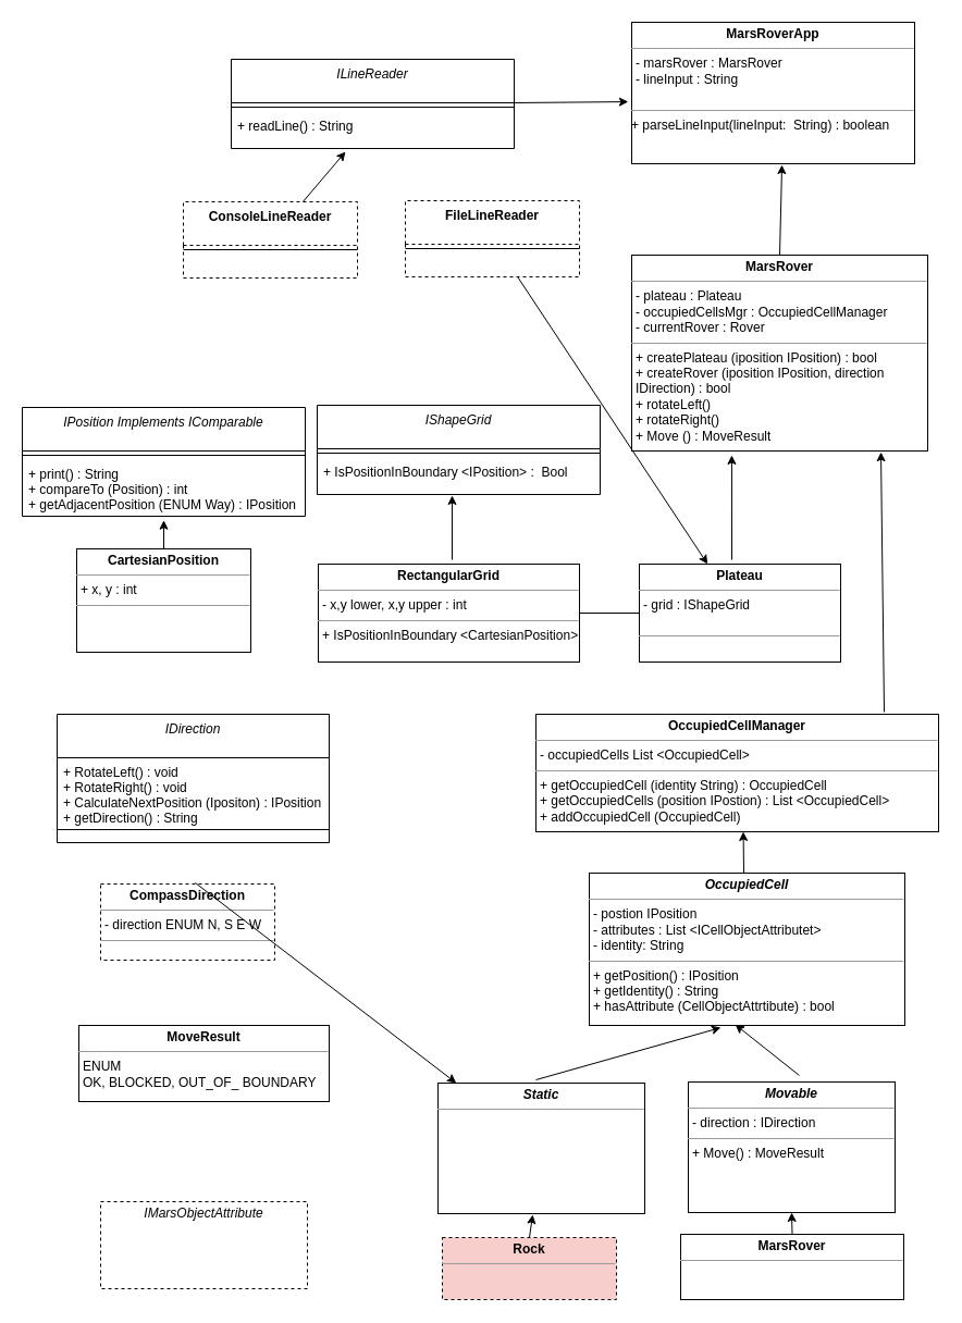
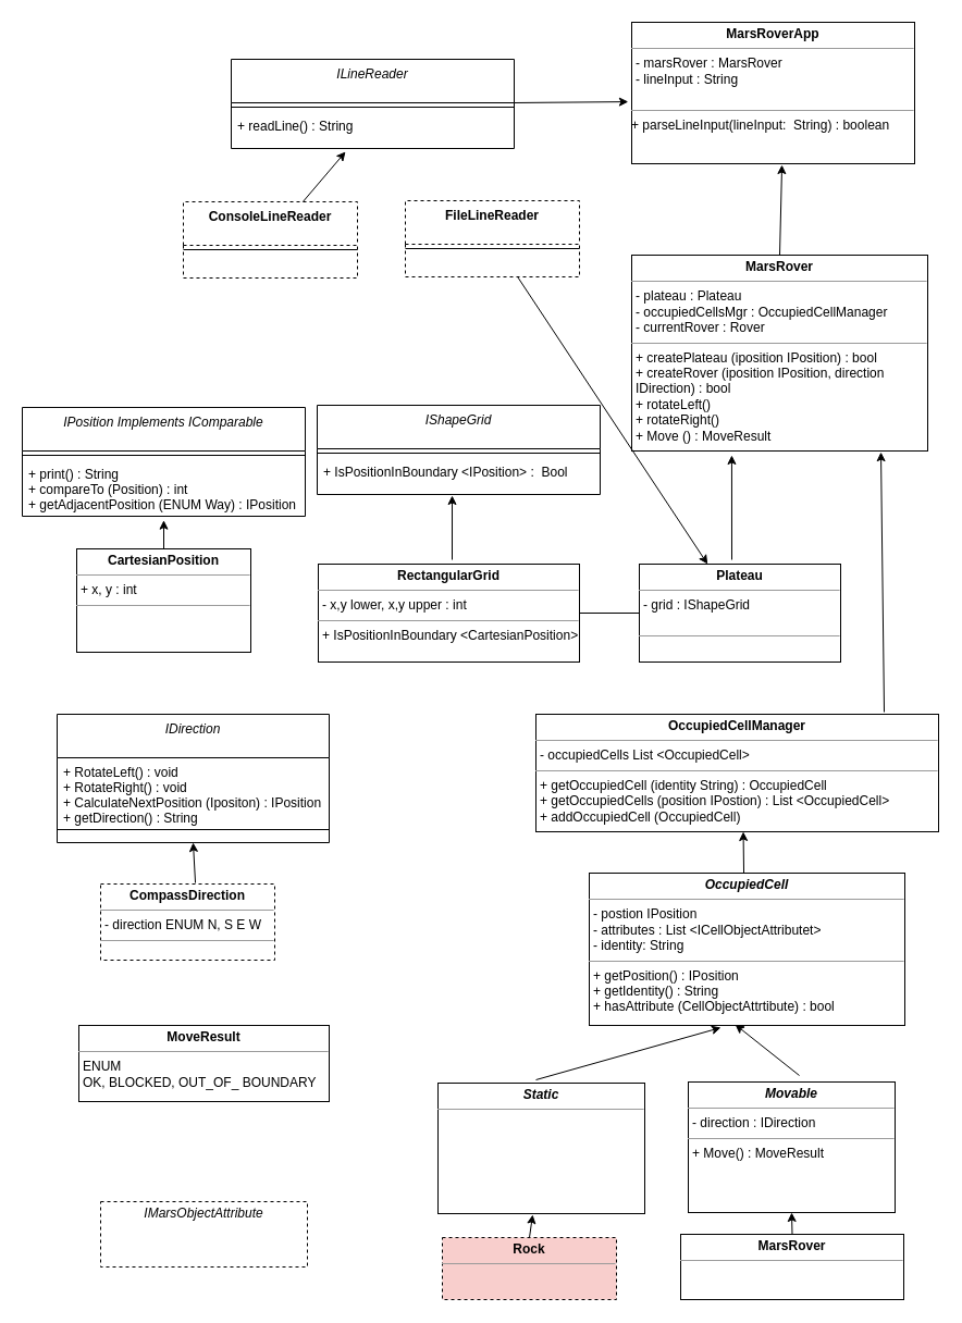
  <mxCell id="0" />
  <mxCell id="1" parent="0" />
  <mxCell id="2" value="IShapeGrid" style="swimlane;fontStyle=2;align=center;verticalAlign=top;childLayout=stackLayout;horizontal=1;startSize=40;horizontalStack=0;resizeParent=1;resizeLast=0;collapsible=1;marginBottom=0;rounded=0;shadow=0;strokeWidth=1;" parent="1" vertex="1"><mxGeometry x="291" y="372" width="260" height="82" as="geometry"><mxRectangle x="230" y="140" width="160" height="26" as="alternateBounds" /></mxGeometry></mxCell>
  <mxCell id="3" value="" style="line;html=1;strokeWidth=1;align=left;verticalAlign=middle;spacingTop=-1;spacingLeft=3;spacingRight=3;rotatable=0;labelPosition=right;points=[];portConstraint=eastwest;" parent="2" vertex="1"><mxGeometry y="40" width="260" height="8" as="geometry" /></mxCell>
  <mxCell id="4" value="+ IsPositionInBoundary &lt;IPosition&gt; :  Bool" style="text;align=left;verticalAlign=top;spacingLeft=4;spacingRight=4;overflow=hidden;rotatable=0;points=[[0,0.5],[1,0.5]];portConstraint=eastwest;" parent="2" vertex="1"><mxGeometry y="48" width="260" height="34" as="geometry" /></mxCell>
  <mxCell id="5" value="&lt;p style=&quot;margin:0px;margin-top:4px;text-align:center;&quot;&gt;&lt;b&gt;RectangularGrid&lt;/b&gt;&lt;/p&gt;&lt;hr size=&quot;1&quot;&gt;&lt;p style=&quot;margin:0px;margin-left:4px;&quot;&gt;- x,y lower, x,y upper : int&lt;/p&gt;&lt;hr size=&quot;1&quot;&gt;&lt;p style=&quot;margin:0px;margin-left:4px;&quot;&gt;+ IsPositionInBoundary &amp;lt;CartesianPosition&amp;gt;&lt;/p&gt;" style="verticalAlign=top;align=left;overflow=fill;fontSize=12;fontFamily=Helvetica;html=1;whiteSpace=wrap;" parent="1" vertex="1"><mxGeometry x="292" y="518" width="240" height="90" as="geometry" /></mxCell>
  <mxCell id="6" value="&lt;p style=&quot;margin:0px;margin-top:4px;text-align:center;&quot;&gt;&lt;b&gt;Plateau&lt;/b&gt;&lt;/p&gt;&lt;hr size=&quot;1&quot;&gt;&lt;p style=&quot;margin:0px;margin-left:4px;&quot;&gt;- grid : IShapeGrid&lt;/p&gt;&lt;p style=&quot;margin:0px;margin-left:4px;&quot;&gt;&lt;br&gt;&lt;/p&gt;&lt;hr size=&quot;1&quot;&gt;&lt;p style=&quot;margin:0px;margin-left:4px;&quot;&gt;&lt;br&gt;&lt;/p&gt;" style="verticalAlign=top;align=left;overflow=fill;fontSize=12;fontFamily=Helvetica;html=1;whiteSpace=wrap;" parent="1" vertex="1"><mxGeometry x="587" y="518" width="185" height="90" as="geometry" /></mxCell>
  <mxCell id="7" value="" style="endArrow=none;html=1;rounded=0;exitX=1;exitY=0.5;exitDx=0;exitDy=0;entryX=0;entryY=0.5;entryDx=0;entryDy=0;" parent="1" source="5" target="6" edge="1"><mxGeometry width="50" height="50" relative="1" as="geometry"><mxPoint x="442" y="498" as="sourcePoint" /><mxPoint x="492" y="448" as="targetPoint" /></mxGeometry></mxCell>
  <mxCell id="8" value="&lt;p style=&quot;margin:0px;margin-top:4px;text-align:center;&quot;&gt;&lt;i style=&quot;&quot;&gt;&lt;b&gt;Movable&lt;/b&gt;&lt;/i&gt;&lt;/p&gt;&lt;hr size=&quot;1&quot;&gt;&lt;p style=&quot;margin:0px;margin-left:4px;&quot;&gt;- direction : IDirection&amp;nbsp;&lt;/p&gt;&lt;hr size=&quot;1&quot;&gt;&lt;p style=&quot;margin:0px;margin-left:4px;&quot;&gt;&lt;span style=&quot;background-color: initial;&quot;&gt;+ Move() : MoveResult&lt;/span&gt;&lt;/p&gt;&lt;p style=&quot;margin:0px;margin-left:4px;&quot;&gt;&lt;/p&gt;&lt;p style=&quot;margin:0px;margin-left:4px;&quot;&gt;&lt;br&gt;&lt;/p&gt;" style="verticalAlign=top;align=left;overflow=fill;fontSize=12;fontFamily=Helvetica;html=1;whiteSpace=wrap;" parent="1" vertex="1"><mxGeometry x="632" y="994" width="190" height="120" as="geometry" /></mxCell>
  <mxCell id="9" value="IPosition Implements IComparable" style="swimlane;fontStyle=2;align=center;verticalAlign=top;childLayout=stackLayout;horizontal=1;startSize=40;horizontalStack=0;resizeParent=1;resizeLast=0;collapsible=1;marginBottom=0;rounded=0;shadow=0;strokeWidth=1;" parent="1" vertex="1"><mxGeometry x="20" y="374" width="260" height="100" as="geometry"><mxRectangle x="230" y="140" width="160" height="26" as="alternateBounds" /></mxGeometry></mxCell>
  <mxCell id="10" value="" style="line;html=1;strokeWidth=1;align=left;verticalAlign=middle;spacingTop=-1;spacingLeft=3;spacingRight=3;rotatable=0;labelPosition=right;points=[];portConstraint=eastwest;" parent="9" vertex="1"><mxGeometry y="40" width="260" height="8" as="geometry" /></mxCell>
  <mxCell id="11" value="+ print() : String&#10;+ compareTo (Position) : int&#10;+ getAdjacentPosition (ENUM Way) : IPosition" style="text;align=left;verticalAlign=top;spacingLeft=4;spacingRight=4;overflow=hidden;rotatable=0;points=[[0,0.5],[1,0.5]];portConstraint=eastwest;" parent="9" vertex="1"><mxGeometry y="48" width="260" height="52" as="geometry" /></mxCell>
  <mxCell id="12" value="&lt;p style=&quot;margin:0px;margin-top:4px;text-align:center;&quot;&gt;&lt;b&gt;CartesianPosition&lt;/b&gt;&lt;/p&gt;&lt;hr size=&quot;1&quot;&gt;&lt;p style=&quot;margin:0px;margin-left:4px;&quot;&gt;+ x, y : int&lt;/p&gt;&lt;hr size=&quot;1&quot;&gt;&lt;p style=&quot;margin:0px;margin-left:4px;&quot;&gt;&lt;br&gt;&lt;/p&gt;" style="verticalAlign=top;align=left;overflow=fill;fontSize=12;fontFamily=Helvetica;html=1;whiteSpace=wrap;" parent="1" vertex="1"><mxGeometry x="70" y="504" width="160" height="95" as="geometry" /></mxCell>
  <mxCell id="13" value="IDirection" style="swimlane;fontStyle=2;align=center;verticalAlign=top;childLayout=stackLayout;horizontal=1;startSize=40;horizontalStack=0;resizeParent=1;resizeLast=0;collapsible=1;marginBottom=0;rounded=0;shadow=0;strokeWidth=1;" parent="1" vertex="1"><mxGeometry y="656" width="250" height="118" as="geometry" x="52"><mxRectangle x="230" y="140" width="160" height="26" as="alternateBounds" /></mxGeometry></mxCell>
  <mxCell id="14" value="+ RotateLeft() : void&#10;+ RotateRight() : void&#10;+ CalculateNextPosition (Ipositon) : IPosition&#10;+ getDirection() : String" style="text;align=left;verticalAlign=top;spacingLeft=4;spacingRight=4;overflow=hidden;rotatable=0;points=[[0,0.5],[1,0.5]];portConstraint=eastwest;" parent="13" vertex="1"><mxGeometry y="40" width="250" height="62" as="geometry" /></mxCell>
  <mxCell id="15" value="" style="line;html=1;strokeWidth=1;align=left;verticalAlign=middle;spacingTop=-1;spacingLeft=3;spacingRight=3;rotatable=0;labelPosition=right;points=[];portConstraint=eastwest;" parent="13" vertex="1"><mxGeometry y="102" width="250" height="8" as="geometry" /></mxCell>
  <mxCell id="16" value="&lt;p style=&quot;margin:0px;margin-top:4px;text-align:center;&quot;&gt;&lt;b&gt;CompassDirection&lt;/b&gt;&lt;/p&gt;&lt;hr size=&quot;1&quot;&gt;&lt;p style=&quot;margin:0px;margin-left:4px;&quot;&gt;- direction ENUM N, S E W&lt;/p&gt;&lt;hr size=&quot;1&quot;&gt;&lt;p style=&quot;margin:0px;margin-left:4px;&quot;&gt;&lt;br&gt;&lt;/p&gt;" style="verticalAlign=top;align=left;overflow=fill;fontSize=12;fontFamily=Helvetica;html=1;whiteSpace=wrap;dashed=1;" parent="1" vertex="1"><mxGeometry x="92" y="812" width="160" height="70" as="geometry" /></mxCell>
- <mxCell id="17" value="" style="endArrow=classic;html=1;rounded=0;exitX=0.544;exitY=-0.014;exitDx=0;exitDy=0;exitPerimeter=0;" parent="1" source="16" target="23" edge="1"><mxGeometry width="50" height="50" relative="1" as="geometry"><mxPoint x="432" y="754" as="sourcePoint" /><mxPoint x="482" y="704" as="targetPoint" /></mxGeometry></mxCell>
+ <mxCell id="17" value="" style="endArrow=classic;html=1;rounded=0;exitX=0.544;exitY=-0.014;exitDx=0;exitDy=0;exitPerimeter=0;entryX=0.5;entryY=1;entryDx=0;entryDy=0;" parent="1" source="16" target="13" edge="1"><mxGeometry width="50" height="50" relative="1" as="geometry"><mxPoint x="432" y="754" as="sourcePoint" /><mxPoint x="482" y="704" as="targetPoint" /></mxGeometry></mxCell>
  <mxCell id="18" value="" style="endArrow=classic;html=1;rounded=0;exitX=0.5;exitY=0;exitDx=0;exitDy=0;" parent="1" edge="1"><mxGeometry width="50" height="50" relative="1" as="geometry"><mxPoint x="492" y="992" as="sourcePoint" /><mxPoint x="662" y="944" as="targetPoint" /></mxGeometry></mxCell>
  <mxCell id="19" value="" style="endArrow=classic;html=1;rounded=0;entryX=0.404;entryY=1.147;entryDx=0;entryDy=0;entryPerimeter=0;exitX=0.537;exitY=-0.05;exitDx=0;exitDy=0;exitPerimeter=0;" parent="1" source="8" edge="1"><mxGeometry width="50" height="50" relative="1" as="geometry"><mxPoint x="432" y="1014" as="sourcePoint" /><mxPoint x="675.04" y="941.114" as="targetPoint" /></mxGeometry></mxCell>
  <mxCell id="20" value="&lt;p style=&quot;margin:0px;margin-top:4px;text-align:center;&quot;&gt;&lt;b&gt;MarsRover&lt;/b&gt;&lt;/p&gt;&lt;hr size=&quot;1&quot;&gt;&lt;p style=&quot;margin:0px;margin-left:4px;&quot;&gt;&lt;br&gt;&lt;/p&gt;" style="verticalAlign=top;align=left;overflow=fill;fontSize=12;fontFamily=Helvetica;html=1;whiteSpace=wrap;" parent="1" vertex="1"><mxGeometry x="625" y="1134" width="205" height="60" as="geometry" /></mxCell>
  <mxCell id="21" value="" style="endArrow=classic;html=1;rounded=0;entryX=0.5;entryY=1;entryDx=0;entryDy=0;exitX=0.5;exitY=0;exitDx=0;exitDy=0;" parent="1" source="20" target="8" edge="1"><mxGeometry width="50" height="50" relative="1" as="geometry"><mxPoint x="422" y="1164" as="sourcePoint" /><mxPoint x="472" y="1114" as="targetPoint" /></mxGeometry></mxCell>
  <mxCell id="22" value="&lt;p style=&quot;margin:0px;margin-top:4px;text-align:center;&quot;&gt;&lt;b&gt;Rock&lt;/b&gt;&lt;/p&gt;&lt;hr size=&quot;1&quot;&gt;&lt;p style=&quot;margin:0px;margin-left:4px;&quot;&gt;&lt;br&gt;&lt;/p&gt;" style="verticalAlign=top;align=left;overflow=fill;fontSize=12;fontFamily=Helvetica;html=1;whiteSpace=wrap;dashed=1;fillColor=#f8cecc;" parent="1" vertex="1"><mxGeometry x="406" y="1137" width="160" height="57" as="geometry" /></mxCell>
  <mxCell id="23" value="&lt;p style=&quot;margin:0px;margin-top:4px;text-align:center;&quot;&gt;&lt;i style=&quot;&quot;&gt;&lt;b&gt;Static&lt;/b&gt;&lt;/i&gt;&lt;/p&gt;&lt;hr size=&quot;1&quot;&gt;&lt;p style=&quot;margin:0px;margin-left:4px;&quot;&gt;&lt;/p&gt;&lt;p style=&quot;margin:0px;margin-left:4px;&quot;&gt;&lt;/p&gt;&lt;p style=&quot;margin:0px;margin-left:4px;&quot;&gt;&lt;br&gt;&lt;/p&gt;" style="verticalAlign=top;align=left;overflow=fill;fontSize=12;fontFamily=Helvetica;html=1;whiteSpace=wrap;" parent="1" vertex="1"><mxGeometry x="402" y="995" width="190" height="120" as="geometry" /></mxCell>
  <mxCell id="24" value="" style="endArrow=classic;html=1;rounded=0;exitX=0.5;exitY=0;exitDx=0;exitDy=0;entryX=0.458;entryY=1.008;entryDx=0;entryDy=0;entryPerimeter=0;" parent="1" source="22" target="23" edge="1"><mxGeometry width="50" height="50" relative="1" as="geometry"><mxPoint x="422" y="1084" as="sourcePoint" /><mxPoint x="482" y="1124" as="targetPoint" /></mxGeometry></mxCell>
- <mxCell id="25" value="&lt;p style=&quot;margin:0px;margin-top:4px;text-align:center;&quot;&gt;&lt;i&gt;IMarsObjectAttribute&lt;/i&gt;&lt;/p&gt;&lt;p style=&quot;margin:0px;margin-left:4px;&quot;&gt;&lt;br&gt;&lt;/p&gt;" style="verticalAlign=top;align=left;overflow=fill;fontSize=12;fontFamily=Helvetica;html=1;whiteSpace=wrap;dashed=1;" parent="1" vertex="1"><mxGeometry x="92" y="1104" width="190" height="80" as="geometry" /></mxCell>
+ <mxCell id="25" value="&lt;p style=&quot;margin:0px;margin-top:4px;text-align:center;&quot;&gt;&lt;i&gt;IMarsObjectAttribute&lt;/i&gt;&lt;/p&gt;&lt;p style=&quot;margin:0px;margin-left:4px;&quot;&gt;&lt;br&gt;&lt;/p&gt;" style="verticalAlign=top;align=left;overflow=fill;fontSize=12;fontFamily=Helvetica;html=1;whiteSpace=wrap;dashed=1;" parent="1" vertex="1"><mxGeometry x="92" y="1104" width="190" height="60" as="geometry" /></mxCell>
  <mxCell id="26" value="&lt;p style=&quot;margin:0px;margin-top:4px;text-align:center;&quot;&gt;&lt;b&gt;OccupiedCellManager&lt;/b&gt;&lt;/p&gt;&lt;hr size=&quot;1&quot;&gt;&lt;p style=&quot;margin:0px;margin-left:4px;&quot;&gt;- occupiedCells List &amp;lt;OccupiedCell&amp;gt;&lt;/p&gt;&lt;hr size=&quot;1&quot;&gt;&lt;p style=&quot;margin:0px;margin-left:4px;&quot;&gt;+ getOccupiedCell (identity String) : OccupiedCell&lt;/p&gt;&lt;p style=&quot;margin:0px;margin-left:4px;&quot;&gt;+ getOccupiedCells (position IPostion) : List &amp;lt;OccupiedCell&amp;gt;&lt;/p&gt;&lt;p style=&quot;margin:0px;margin-left:4px;&quot;&gt;+ addOccupiedCell (OccupiedCell)&lt;/p&gt;" style="verticalAlign=top;align=left;overflow=fill;fontSize=12;fontFamily=Helvetica;html=1;whiteSpace=wrap;" parent="1" vertex="1"><mxGeometry x="492" y="656" width="370" height="108" as="geometry" /></mxCell>
  <mxCell id="27" value="" style="endArrow=classic;html=1;rounded=0;entryX=0.515;entryY=1;entryDx=0;entryDy=0;exitX=0.435;exitY=-0.032;exitDx=0;exitDy=0;exitPerimeter=0;entryPerimeter=0;" parent="1" target="26" edge="1"><mxGeometry width="50" height="50" relative="1" as="geometry"><mxPoint x="683.1" y="807.776" as="sourcePoint" /><mxPoint x="472" y="824" as="targetPoint" /></mxGeometry></mxCell>
  <mxCell id="28" value="&lt;p style=&quot;margin:0px;margin-top:4px;text-align:center;&quot;&gt;&lt;b&gt;&lt;i&gt;OccupiedCell&lt;/i&gt;&lt;/b&gt;&lt;/p&gt;&lt;hr size=&quot;1&quot;&gt;&lt;p style=&quot;margin:0px;margin-left:4px;&quot;&gt;- postion IPosition&lt;/p&gt;&lt;p style=&quot;margin:0px;margin-left:4px;&quot;&gt;- attributes : List &amp;lt;ICellObjectAttributet&amp;gt;&lt;/p&gt;&lt;p style=&quot;margin:0px;margin-left:4px;&quot;&gt;- identity: String&lt;/p&gt;&lt;hr size=&quot;1&quot;&gt;&lt;p style=&quot;margin:0px;margin-left:4px;&quot;&gt;+ getPosition() : IPosition&lt;/p&gt;&lt;p style=&quot;margin:0px;margin-left:4px;&quot;&gt;+ getIdentity() : String&lt;/p&gt;&lt;p style=&quot;margin:0px;margin-left:4px;&quot;&gt;+ hasAttribute (CellObjectAttrtibute) : bool&lt;/p&gt;" style="verticalAlign=top;align=left;overflow=fill;fontSize=12;fontFamily=Helvetica;html=1;whiteSpace=wrap;" parent="1" vertex="1"><mxGeometry x="541" y="802" width="290" height="140" as="geometry" /></mxCell>
  <mxCell id="29" value="&lt;p style=&quot;margin:0px;margin-top:4px;text-align:center;&quot;&gt;&lt;b&gt;MarsRover&lt;/b&gt;&lt;/p&gt;&lt;hr size=&quot;1&quot;&gt;&lt;p style=&quot;margin:0px;margin-left:4px;&quot;&gt;- plateau : Plateau&lt;/p&gt;&lt;p style=&quot;margin:0px;margin-left:4px;&quot;&gt;- occupiedCellsMgr : OccupiedCellManager&lt;br&gt;&lt;/p&gt;&lt;p style=&quot;margin:0px;margin-left:4px;&quot;&gt;- currentRover : Rover&lt;/p&gt;&lt;hr size=&quot;1&quot;&gt;&lt;p style=&quot;margin:0px;margin-left:4px;&quot;&gt;+ createPlateau (iposition IPosition) : bool&lt;/p&gt;&lt;p style=&quot;margin:0px;margin-left:4px;&quot;&gt;+ createRover (iposition IPosition, direction IDirection) : bool&lt;/p&gt;&lt;p style=&quot;margin:0px;margin-left:4px;&quot;&gt;+ rotateLeft()&lt;/p&gt;&lt;p style=&quot;margin:0px;margin-left:4px;&quot;&gt;+ rotateRight()&lt;/p&gt;&lt;p style=&quot;margin:0px;margin-left:4px;&quot;&gt;+ Move () : MoveResult&lt;/p&gt;&lt;p style=&quot;margin:0px;margin-left:4px;&quot;&gt;&lt;br&gt;&lt;/p&gt;" style="verticalAlign=top;align=left;overflow=fill;fontSize=12;fontFamily=Helvetica;html=1;whiteSpace=wrap;" parent="1" vertex="1"><mxGeometry x="580" y="234" width="272" height="180" as="geometry" /></mxCell>
  <mxCell id="30" value="&lt;p style=&quot;margin:0px;margin-top:4px;text-align:center;&quot;&gt;&lt;b&gt;MoveResult&lt;/b&gt;&lt;/p&gt;&lt;hr size=&quot;1&quot;&gt;&lt;p style=&quot;margin:0px;margin-left:4px;&quot;&gt;&lt;/p&gt;&lt;p style=&quot;margin:0px;margin-left:4px;&quot;&gt;ENUM&lt;/p&gt;&lt;p style=&quot;margin:0px;margin-left:4px;&quot;&gt;OK, BLOCKED, OUT_OF_ BOUNDARY&lt;/p&gt;" style="verticalAlign=top;align=left;overflow=fill;fontSize=12;fontFamily=Helvetica;html=1;whiteSpace=wrap;" parent="1" vertex="1"><mxGeometry x="72" y="942" width="230" height="70" as="geometry" /></mxCell>
  <mxCell id="31" value="" style="endArrow=classic;html=1;rounded=0;entryX=0.842;entryY=1.006;entryDx=0;entryDy=0;entryPerimeter=0;" parent="1" target="29" edge="1"><mxGeometry width="50" height="50" relative="1" as="geometry"><mxPoint x="812" y="654" as="sourcePoint" /><mxPoint x="442" y="394" as="targetPoint" /></mxGeometry></mxCell>
  <mxCell id="32" value="" style="endArrow=classic;html=1;rounded=0;entryX=0.338;entryY=1.022;entryDx=0;entryDy=0;entryPerimeter=0;" parent="1" target="29" edge="1"><mxGeometry width="50" height="50" relative="1" as="geometry"><mxPoint x="672" y="514" as="sourcePoint" /><mxPoint x="442" y="394" as="targetPoint" /></mxGeometry></mxCell>
  <mxCell id="33" value="" style="endArrow=classic;html=1;rounded=0;exitX=0.5;exitY=0;exitDx=0;exitDy=0;entryX=0.5;entryY=1.071;entryDx=0;entryDy=0;entryPerimeter=0;" parent="1" source="12" target="11" edge="1"><mxGeometry width="50" height="50" relative="1" as="geometry"><mxPoint x="392" y="674" as="sourcePoint" /><mxPoint x="442" y="624" as="targetPoint" /></mxGeometry></mxCell>
  <mxCell id="34" value="" style="endArrow=classic;html=1;rounded=0;entryX=0.477;entryY=1.029;entryDx=0;entryDy=0;entryPerimeter=0;" parent="1" target="4" edge="1"><mxGeometry width="50" height="50" relative="1" as="geometry"><mxPoint x="415" y="514" as="sourcePoint" /><mxPoint x="152" y="524" as="targetPoint" /></mxGeometry></mxCell>
  <mxCell id="35" value="&lt;p style=&quot;margin:0px;margin-top:4px;text-align:center;&quot;&gt;&lt;b&gt;MarsRoverApp&lt;/b&gt;&lt;/p&gt;&lt;hr size=&quot;1&quot;&gt;&lt;p style=&quot;margin:0px;margin-left:4px;&quot;&gt;&lt;span style=&quot;background-color: initial;&quot;&gt;- marsRover : MarsRover&lt;/span&gt;&lt;br&gt;&lt;/p&gt;&lt;p style=&quot;margin:0px;margin-left:4px;&quot;&gt;&lt;span style=&quot;background-color: initial;&quot;&gt;- lineInput : String&lt;/span&gt;&lt;/p&gt;&lt;p style=&quot;margin:0px;margin-left:4px;&quot;&gt;&lt;br&gt;&lt;/p&gt;&lt;hr size=&quot;1&quot;&gt;+ parseLineInput(lineInput:&amp;nbsp; String) : boolean&lt;p style=&quot;margin:0px;margin-left:4px;&quot;&gt;&lt;br&gt;&lt;/p&gt;" style="verticalAlign=top;align=left;overflow=fill;fontSize=12;fontFamily=Helvetica;html=1;whiteSpace=wrap;" vertex="1" parent="1"><mxGeometry x="580" y="20" width="260" height="130" as="geometry" /></mxCell>
  <mxCell id="36" value="" style="endArrow=classic;html=1;rounded=0;entryX=0.531;entryY=1.008;entryDx=0;entryDy=0;exitX=0.5;exitY=0;exitDx=0;exitDy=0;entryPerimeter=0;" edge="1" parent="1" source="29" target="35"><mxGeometry width="50" height="50" relative="1" as="geometry"><mxPoint x="532" y="274" as="sourcePoint" /><mxPoint x="582" y="224" as="targetPoint" /></mxGeometry></mxCell>
  <mxCell id="37" value="FileLineReader" style="swimlane;fontStyle=1;align=center;verticalAlign=top;childLayout=stackLayout;horizontal=1;startSize=40;horizontalStack=0;resizeParent=1;resizeLast=0;collapsible=1;marginBottom=0;rounded=0;shadow=0;strokeWidth=1;dashed=1;" vertex="1" parent="1"><mxGeometry x="372" y="184" width="160" height="70" as="geometry"><mxRectangle x="230" y="140" width="160" height="26" as="alternateBounds" /></mxGeometry></mxCell>
  <mxCell id="38" value="" style="line;html=1;strokeWidth=1;align=left;verticalAlign=middle;spacingTop=-1;spacingLeft=3;spacingRight=3;rotatable=0;labelPosition=right;points=[];portConstraint=eastwest;" vertex="1" parent="37"><mxGeometry y="40" width="160" height="8" as="geometry" /></mxCell>
  <mxCell id="39" value="ILineReader" style="swimlane;fontStyle=2;align=center;verticalAlign=top;childLayout=stackLayout;horizontal=1;startSize=40;horizontalStack=0;resizeParent=1;resizeLast=0;collapsible=1;marginBottom=0;rounded=0;shadow=0;strokeWidth=1;" vertex="1" parent="1"><mxGeometry x="212" y="54" width="260" height="82" as="geometry"><mxRectangle x="230" y="140" width="160" height="26" as="alternateBounds" /></mxGeometry></mxCell>
  <mxCell id="40" value="" style="line;html=1;strokeWidth=1;align=left;verticalAlign=middle;spacingTop=-1;spacingLeft=3;spacingRight=3;rotatable=0;labelPosition=right;points=[];portConstraint=eastwest;" vertex="1" parent="39"><mxGeometry y="40" width="260" height="8" as="geometry" /></mxCell>
  <mxCell id="41" value="+ readLine() : String" style="text;align=left;verticalAlign=top;spacingLeft=4;spacingRight=4;overflow=hidden;rotatable=0;points=[[0,0.5],[1,0.5]];portConstraint=eastwest;" vertex="1" parent="39"><mxGeometry y="48" width="260" height="34" as="geometry" /></mxCell>
  <mxCell id="42" value="" style="endArrow=classic;html=1;rounded=0;entryX=-0.012;entryY=0.562;entryDx=0;entryDy=0;exitX=1;exitY=0;exitDx=0;exitDy=0;exitPerimeter=0;entryPerimeter=0;" edge="1" parent="1" source="40" target="35"><mxGeometry width="50" height="50" relative="1" as="geometry"><mxPoint x="532" y="274" as="sourcePoint" /><mxPoint x="582" y="224" as="targetPoint" /></mxGeometry></mxCell>
  <mxCell id="43" value="ConsoleLineReader" style="swimlane;fontStyle=1;align=center;verticalAlign=top;childLayout=stackLayout;horizontal=1;startSize=40;horizontalStack=0;resizeParent=1;resizeLast=0;collapsible=1;marginBottom=0;rounded=0;shadow=0;strokeWidth=1;dashed=1;" vertex="1" parent="1"><mxGeometry x="168" y="185" width="160" height="70" as="geometry"><mxRectangle x="230" y="140" width="160" height="26" as="alternateBounds" /></mxGeometry></mxCell>
  <mxCell id="44" value="" style="line;html=1;strokeWidth=1;align=left;verticalAlign=middle;spacingTop=-1;spacingLeft=3;spacingRight=3;rotatable=0;labelPosition=right;points=[];portConstraint=eastwest;" vertex="1" parent="43"><mxGeometry y="40" width="160" height="8" as="geometry" /></mxCell>
  <mxCell id="45" value="" style="endArrow=classic;html=1;rounded=0;entryX=0.404;entryY=1.088;entryDx=0;entryDy=0;entryPerimeter=0;" edge="1" parent="1" source="43" target="41"><mxGeometry width="50" height="50" relative="1" as="geometry"><mxPoint x="532" y="274" as="sourcePoint" /><mxPoint x="582" y="224" as="targetPoint" /></mxGeometry></mxCell>
  <mxCell id="46" value="" style="endArrow=classic;html=1;rounded=0;" edge="1" parent="1" source="37" target="6"><mxGeometry width="50" height="50" relative="1" as="geometry"><mxPoint x="532" y="274" as="sourcePoint" /><mxPoint x="582" y="224" as="targetPoint" /></mxGeometry></mxCell>
